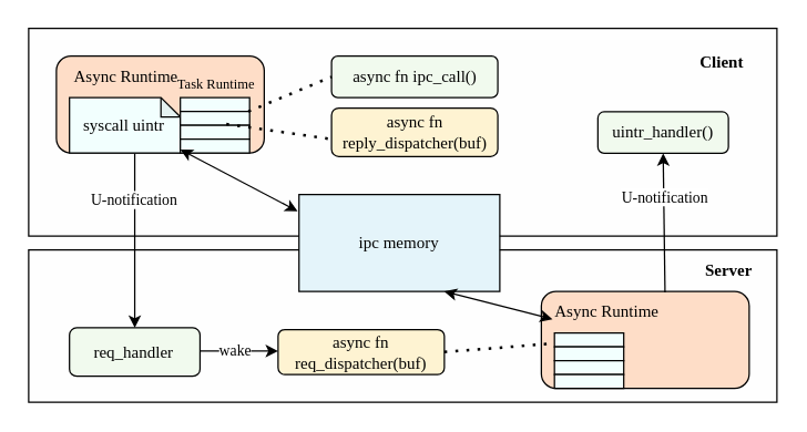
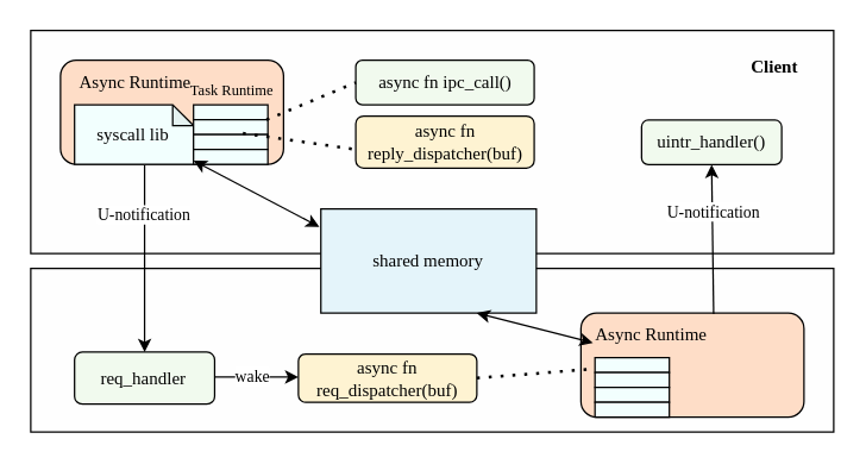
  <mxCell id="0" />
  <mxCell id="1" parent="0" />
  <mxCell id="2" value="" style="rounded=0;whiteSpace=wrap;html=1;strokeWidth=1;container=0;shadow=0;fillColor=#FEFEFE;" parent="1" vertex="1"><mxGeometry x="20" y="20" width="540" height="150" as="geometry" /></mxCell>
  <mxCell id="3" value="&lt;font face=&quot;Times New Roman&quot;&gt;&lt;b&gt;Client&lt;/b&gt;&lt;/font&gt;" style="text;html=1;align=center;verticalAlign=middle;resizable=0;points=[];autosize=1;strokeColor=none;fillColor=none;" parent="1" vertex="1"><mxGeometry x="495" y="30.25" width="50" height="30" as="geometry" /></mxCell>
  <mxCell id="4" value="" style="rounded=0;whiteSpace=wrap;html=1;strokeWidth=1;container=0;shadow=0;fillColor=#FEFEFE;" parent="1" vertex="1"><mxGeometry x="20" y="180" width="540" height="110" as="geometry" /></mxCell>
- <mxCell id="5" value="&lt;font face=&quot;Times New Roman&quot;&gt;&lt;b&gt;Server&lt;/b&gt;&lt;/font&gt;" style="text;html=1;align=center;verticalAlign=middle;resizable=0;points=[];autosize=1;strokeColor=none;fillColor=none;" parent="1" vertex="1"><mxGeometry x="495" y="180" width="60" height="30" as="geometry" /></mxCell>
  <mxCell id="6" value="&lt;font face=&quot;Times New Roman&quot;&gt;async fn ipc_call()&lt;/font&gt;" style="rounded=1;whiteSpace=wrap;html=1;fillColor=#f1faee;" parent="1" vertex="1"><mxGeometry x="238.57" y="40" width="120" height="30" as="geometry" /></mxCell>
  <mxCell id="7" value="" style="rounded=1;whiteSpace=wrap;html=1;fillColor=#FEDDC7;" parent="1" vertex="1"><mxGeometry x="40" y="40" width="150" height="70" as="geometry" /></mxCell>
  <mxCell id="8" value="&lt;font face=&quot;Times New Roman&quot;&gt;async fn reply_dispatcher(buf)&lt;/font&gt;" style="rounded=1;whiteSpace=wrap;html=1;fillColor=#FEF3D2;" parent="1" vertex="1"><mxGeometry x="238.57" y="77.5" width="120" height="35" as="geometry" /></mxCell>
  <mxCell id="9" value="&lt;font face=&quot;Times New Roman&quot;&gt;Async Runtime&lt;/font&gt;" style="text;html=1;align=center;verticalAlign=middle;resizable=0;points=[];autosize=1;strokeColor=none;fillColor=none;" parent="1" vertex="1"><mxGeometry x="40" y="40" width="100" height="30" as="geometry" /></mxCell>
  <mxCell id="10" value="&lt;font face=&quot;Times New Roman&quot;&gt;uintr_handler()&lt;/font&gt;" style="rounded=1;whiteSpace=wrap;html=1;fillColor=#F1FAEE;" parent="1" vertex="1"><mxGeometry x="430.79" y="80.25" width="94.21" height="30" as="geometry" /></mxCell>
  <mxCell id="11" value="&lt;font face=&quot;Times New Roman&quot;&gt;req_handler&lt;/font&gt;" style="rounded=1;whiteSpace=wrap;html=1;fillColor=#F1FAEE;" parent="1" vertex="1"><mxGeometry x="49.45" y="236.25" width="94.21" height="35" as="geometry" /></mxCell>
  <mxCell id="12" value="" style="endArrow=classic;html=1;rounded=0;exitX=0.377;exitY=1.005;exitDx=0;exitDy=0;exitPerimeter=0;entryX=0.5;entryY=0;entryDx=0;entryDy=0;" parent="1" source="7" target="11" edge="1"><mxGeometry width="50" height="50" relative="1" as="geometry"><mxPoint x="310" y="240" as="sourcePoint" /><mxPoint x="127" y="220" as="targetPoint" /></mxGeometry></mxCell>
  <mxCell id="13" value="&lt;font face=&quot;Times New Roman&quot;&gt;U-notification&lt;/font&gt;" style="edgeLabel;html=1;align=center;verticalAlign=middle;resizable=0;points=[];" parent="12" vertex="1" connectable="0"><mxGeometry x="-0.468" y="-1" relative="1" as="geometry"><mxPoint as="offset" /></mxGeometry></mxCell>
  <mxCell id="14" value="&lt;font face=&quot;Times New Roman&quot;&gt;async fn req_&lt;/font&gt;&lt;span style=&quot;font-family: &amp;quot;Times New Roman&amp;quot;;&quot;&gt;dispatcher&lt;/span&gt;&lt;font face=&quot;Times New Roman&quot;&gt;(buf)&lt;/font&gt;" style="rounded=1;whiteSpace=wrap;html=1;fillColor=#FEF3D2;" parent="1" vertex="1"><mxGeometry x="200" y="237.5" width="120" height="32.5" as="geometry" /></mxCell>
- <mxCell id="15" value="&lt;font face=&quot;Times New Roman&quot;&gt;syscall uintr&lt;/font&gt;" style="shape=note;whiteSpace=wrap;html=1;backgroundOutline=1;darkOpacity=0.05;size=14;fillColor=#F2FFFE;" parent="1" vertex="1"><mxGeometry x="49.45" y="70" width="80" height="40" as="geometry" /></mxCell>
+ <mxCell id="15" value="&lt;font face=&quot;Times New Roman&quot;&gt;syscall lib&lt;/font&gt;" style="shape=note;whiteSpace=wrap;html=1;backgroundOutline=1;darkOpacity=0.05;size=14;fillColor=#F2FFFE;" parent="1" vertex="1"><mxGeometry x="49.45" y="70" width="80" height="40" as="geometry" /></mxCell>
  <mxCell id="16" value="" style="rounded=0;whiteSpace=wrap;html=1;fillColor=#F2FFFE;" parent="1" vertex="1"><mxGeometry x="129.45" y="70" width="50" height="10" as="geometry" /></mxCell>
  <mxCell id="17" value="" style="rounded=0;whiteSpace=wrap;html=1;fillColor=#F2FFFE;" parent="1" vertex="1"><mxGeometry x="129.45" y="80" width="50" height="10" as="geometry" /></mxCell>
  <mxCell id="18" value="" style="rounded=0;whiteSpace=wrap;html=1;fillColor=#F2FFFE;" parent="1" vertex="1"><mxGeometry x="129.45" y="90" width="50" height="10" as="geometry" /></mxCell>
  <mxCell id="19" value="" style="rounded=0;whiteSpace=wrap;html=1;fillColor=#F2FFFE;" parent="1" vertex="1"><mxGeometry x="129.45" y="100" width="50" height="10" as="geometry" /></mxCell>
  <mxCell id="20" value="&lt;font style=&quot;font-size: 10px;&quot; face=&quot;Times New Roman&quot;&gt;Task Runtime&lt;/font&gt;" style="text;html=1;align=center;verticalAlign=middle;resizable=0;points=[];autosize=1;strokeColor=none;fillColor=none;" parent="1" vertex="1"><mxGeometry x="120" y="45" width="70" height="30" as="geometry" /></mxCell>
  <mxCell id="21" value="" style="rounded=1;whiteSpace=wrap;html=1;fillColor=#FEDDC7;" parent="1" vertex="1"><mxGeometry x="390" y="210" width="150" height="70" as="geometry" /></mxCell>
  <mxCell id="22" value="&lt;font face=&quot;Times New Roman&quot;&gt;Async Runtime&lt;/font&gt;" style="text;html=1;align=center;verticalAlign=middle;resizable=0;points=[];autosize=1;strokeColor=none;fillColor=none;" parent="1" vertex="1"><mxGeometry x="387.45" y="210" width="100" height="30" as="geometry" /></mxCell>
  <mxCell id="23" value="" style="rounded=0;whiteSpace=wrap;html=1;fillColor=#F2FFFE;" parent="1" vertex="1"><mxGeometry x="399.45" y="240" width="50" height="10" as="geometry" /></mxCell>
  <mxCell id="24" value="" style="rounded=0;whiteSpace=wrap;html=1;fillColor=#F2FFFE;" parent="1" vertex="1"><mxGeometry x="399.45" y="250" width="50" height="10" as="geometry" /></mxCell>
  <mxCell id="25" value="" style="rounded=0;whiteSpace=wrap;html=1;fillColor=#F2FFFE;" parent="1" vertex="1"><mxGeometry x="399.45" y="260" width="50" height="10" as="geometry" /></mxCell>
  <mxCell id="26" value="" style="rounded=0;whiteSpace=wrap;html=1;fillColor=#F2FFFE;" parent="1" vertex="1"><mxGeometry x="399.45" y="270" width="50" height="10" as="geometry" /></mxCell>
  <mxCell id="27" value="" style="endArrow=classic;html=1;rounded=0;entryX=0.5;entryY=1;entryDx=0;entryDy=0;exitX=0.595;exitY=0.011;exitDx=0;exitDy=0;exitPerimeter=0;" parent="1" source="21" target="10" edge="1"><mxGeometry width="50" height="50" relative="1" as="geometry"><mxPoint x="310" y="190" as="sourcePoint" /><mxPoint x="360" y="140" as="targetPoint" /></mxGeometry></mxCell>
  <mxCell id="28" value="&lt;font face=&quot;Times New Roman&quot;&gt;U-notification&lt;/font&gt;" style="edgeLabel;html=1;align=center;verticalAlign=middle;resizable=0;points=[];" parent="27" vertex="1" connectable="0"><mxGeometry x="0.373" relative="1" as="geometry"><mxPoint as="offset" /></mxGeometry></mxCell>
  <mxCell id="29" value="" style="endArrow=none;dashed=1;html=1;dashPattern=1 3;strokeWidth=2;rounded=0;entryX=0;entryY=0.5;entryDx=0;entryDy=0;" parent="1" target="6" edge="1"><mxGeometry width="50" height="50" relative="1" as="geometry"><mxPoint x="178.57" y="80" as="sourcePoint" /><mxPoint x="358.57" y="120" as="targetPoint" /></mxGeometry></mxCell>
  <mxCell id="30" value="" style="endArrow=none;dashed=1;html=1;dashPattern=1 3;strokeWidth=2;rounded=0;exitX=0.664;exitY=-0.089;exitDx=0;exitDy=0;exitPerimeter=0;" parent="1" source="18" edge="1"><mxGeometry width="50" height="50" relative="1" as="geometry"><mxPoint x="308.57" y="170" as="sourcePoint" /><mxPoint x="238.57" y="100" as="targetPoint" /></mxGeometry></mxCell>
  <mxCell id="31" value="" style="endArrow=none;dashed=1;html=1;dashPattern=1 3;strokeWidth=2;rounded=0;exitX=1;exitY=0.5;exitDx=0;exitDy=0;entryX=0;entryY=0.75;entryDx=0;entryDy=0;" parent="1" source="14" target="23" edge="1"><mxGeometry width="50" height="50" relative="1" as="geometry"><mxPoint x="339.45" y="247.5" as="sourcePoint" /><mxPoint x="379.45" y="147.5" as="targetPoint" /></mxGeometry></mxCell>
- <mxCell id="32" value="&lt;font face=&quot;Times New Roman&quot;&gt;ipc memory&lt;/font&gt;" style="rounded=0;whiteSpace=wrap;html=1;fillColor=#E4F4FA;" parent="1" vertex="1"><mxGeometry x="215.1" y="140" width="144.9" height="70" as="geometry" /></mxCell>
+ <mxCell id="32" value="&lt;font face=&quot;Times New Roman&quot;&gt;shared memory&lt;/font&gt;" style="rounded=0;whiteSpace=wrap;html=1;fillColor=#E4F4FA;" parent="1" vertex="1"><mxGeometry x="215.1" y="140" width="144.9" height="70" as="geometry" /></mxCell>
  <mxCell id="33" value="" style="endArrow=classic;startArrow=classic;html=1;rounded=0;exitX=0;exitY=0.75;exitDx=0;exitDy=0;entryX=-0.007;entryY=0.172;entryDx=0;entryDy=0;entryPerimeter=0;" parent="1" source="19" target="32" edge="1"><mxGeometry width="50" height="50" relative="1" as="geometry"><mxPoint x="240" y="240" as="sourcePoint" /><mxPoint x="290" y="190" as="targetPoint" /></mxGeometry></mxCell>
  <mxCell id="34" value="" style="endArrow=classic;startArrow=classic;html=1;rounded=0;exitX=0.106;exitY=0.667;exitDx=0;exitDy=0;exitPerimeter=0;" parent="1" source="22" edge="1"><mxGeometry width="50" height="50" relative="1" as="geometry"><mxPoint x="139" y="118" as="sourcePoint" /><mxPoint x="320" y="210" as="targetPoint" /></mxGeometry></mxCell>
  <mxCell id="35" value="" style="edgeStyle=orthogonalEdgeStyle;rounded=0;orthogonalLoop=1;jettySize=auto;html=1;" parent="1" target="14" edge="1"><mxGeometry relative="1" as="geometry"><Array as="points"><mxPoint x="144" y="253" /></Array><mxPoint x="144" y="253" as="sourcePoint" /></mxGeometry></mxCell>
  <mxCell id="36" value="&lt;font face=&quot;Times New Roman&quot;&gt;wake&lt;/font&gt;" style="edgeLabel;html=1;align=center;verticalAlign=middle;resizable=0;points=[];" parent="35" vertex="1" connectable="0"><mxGeometry x="0.247" y="1" relative="1" as="geometry"><mxPoint x="-11" as="offset" /></mxGeometry></mxCell>
